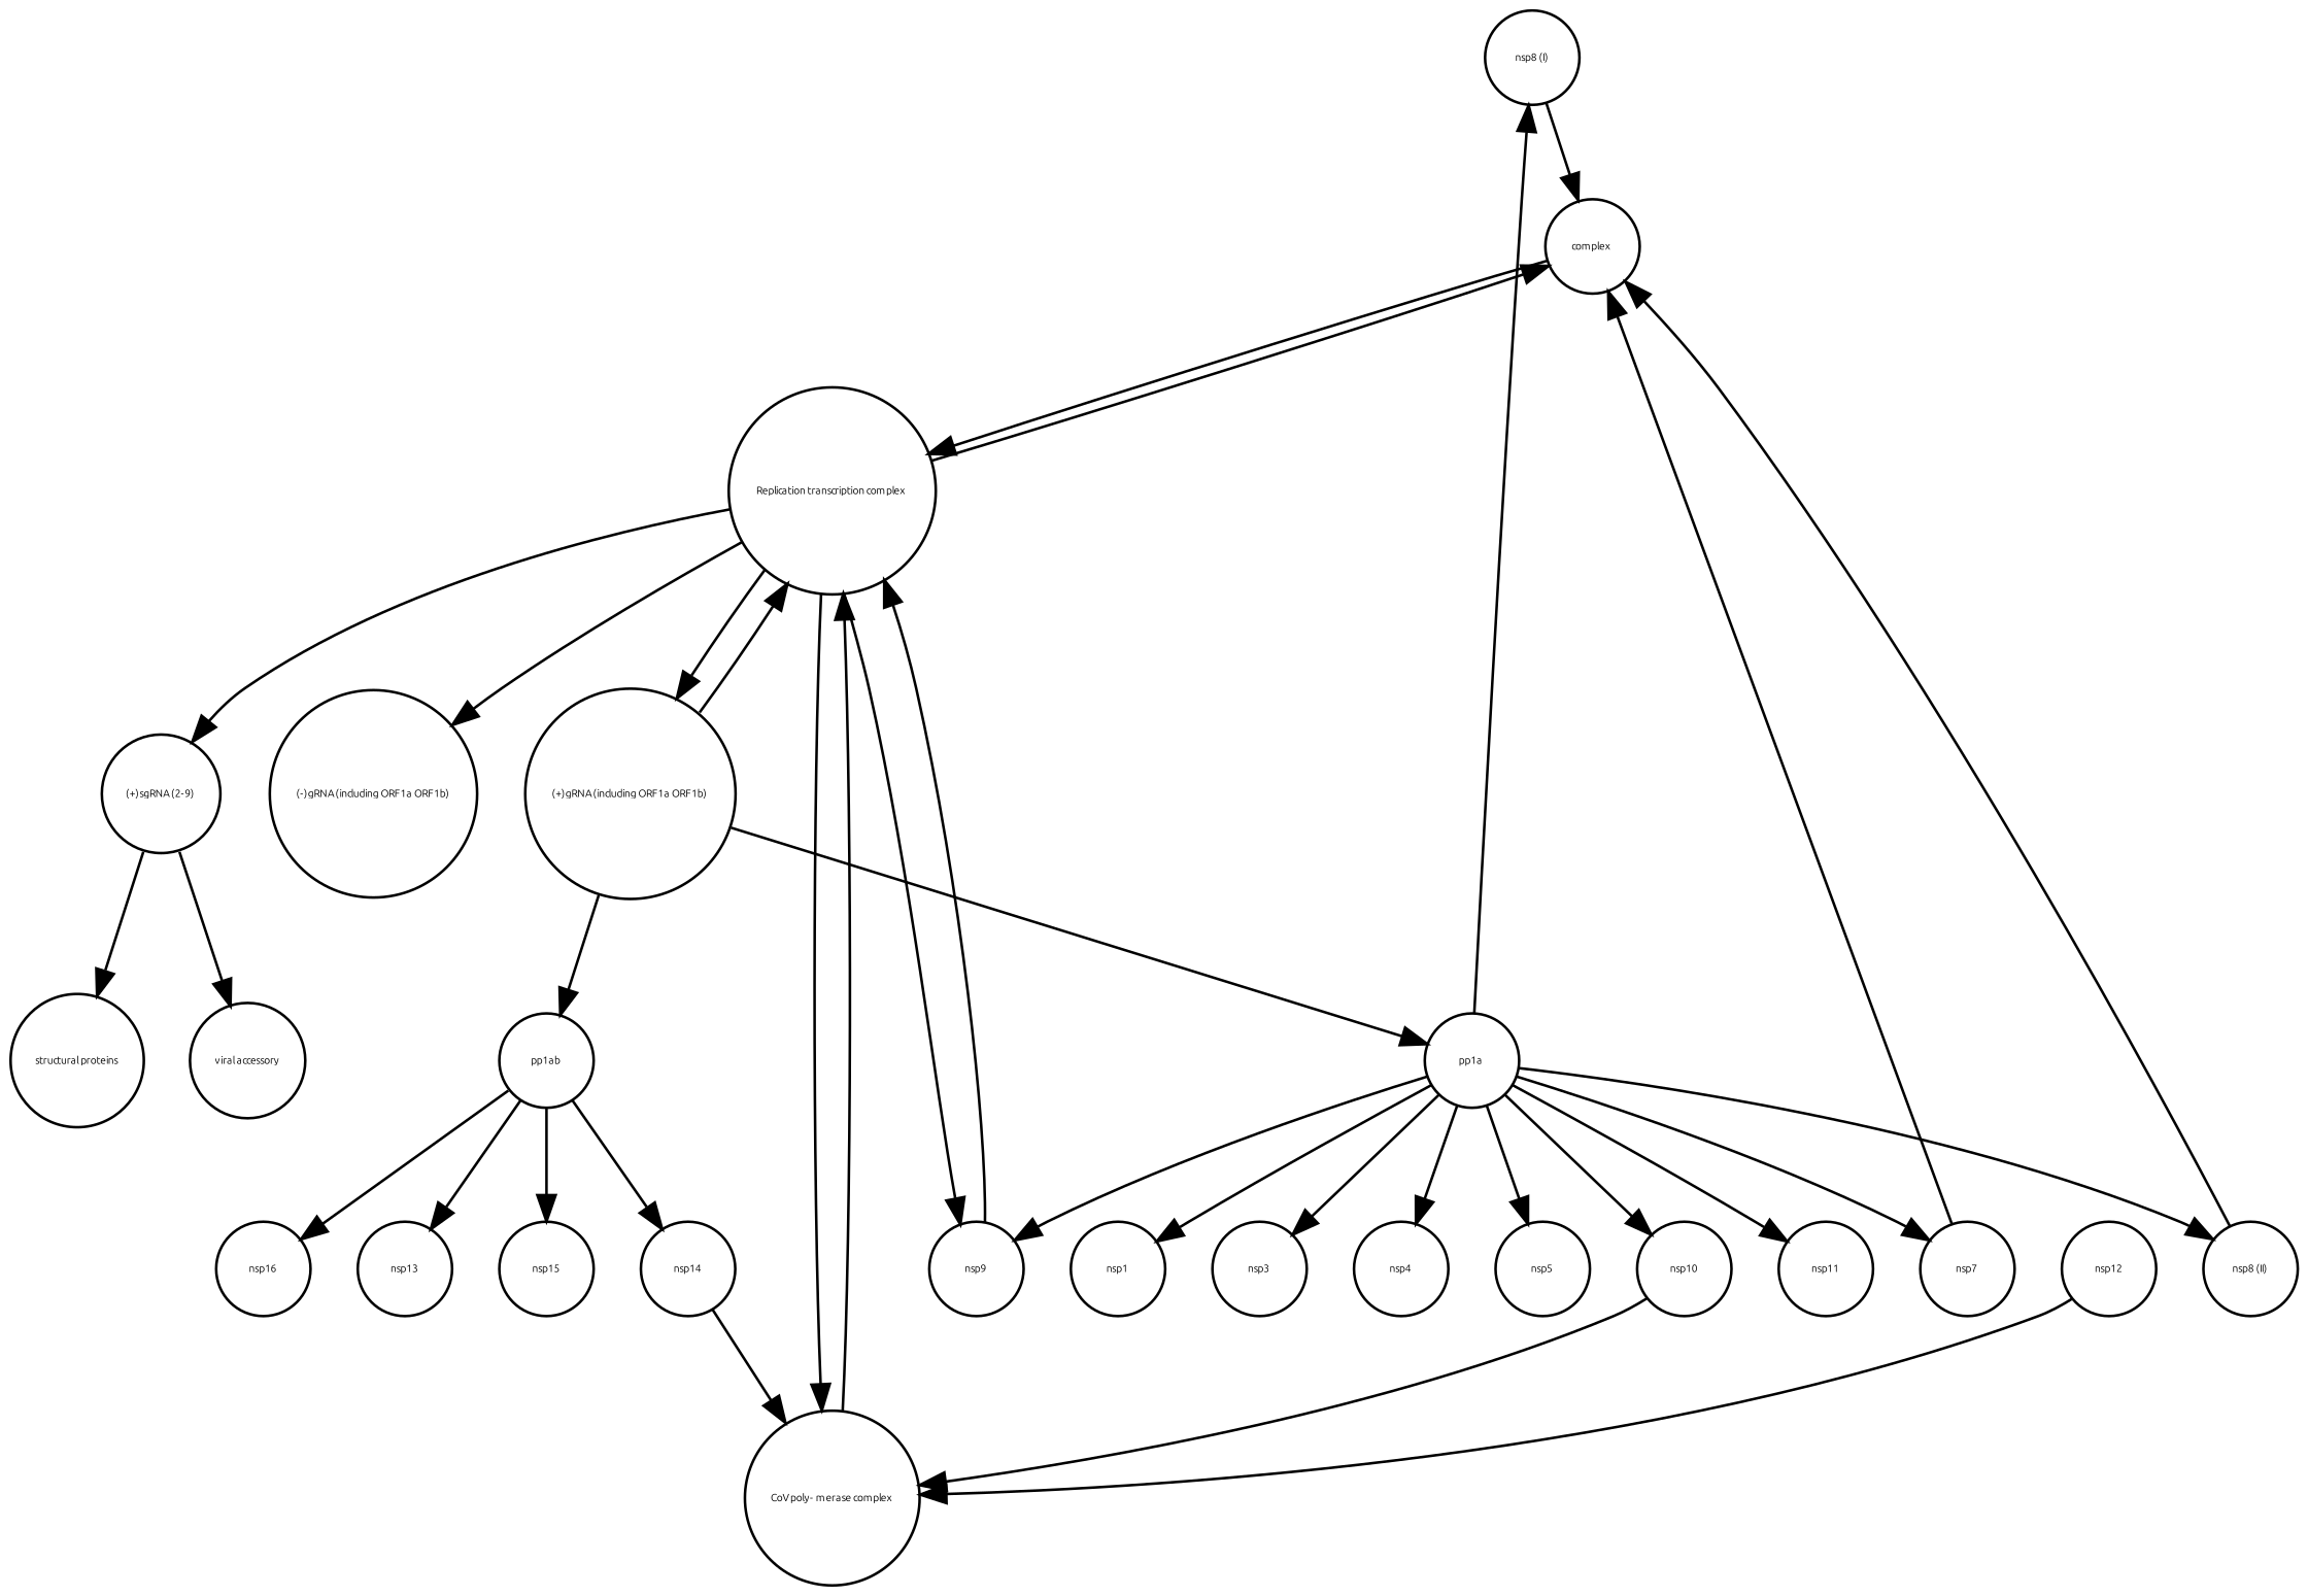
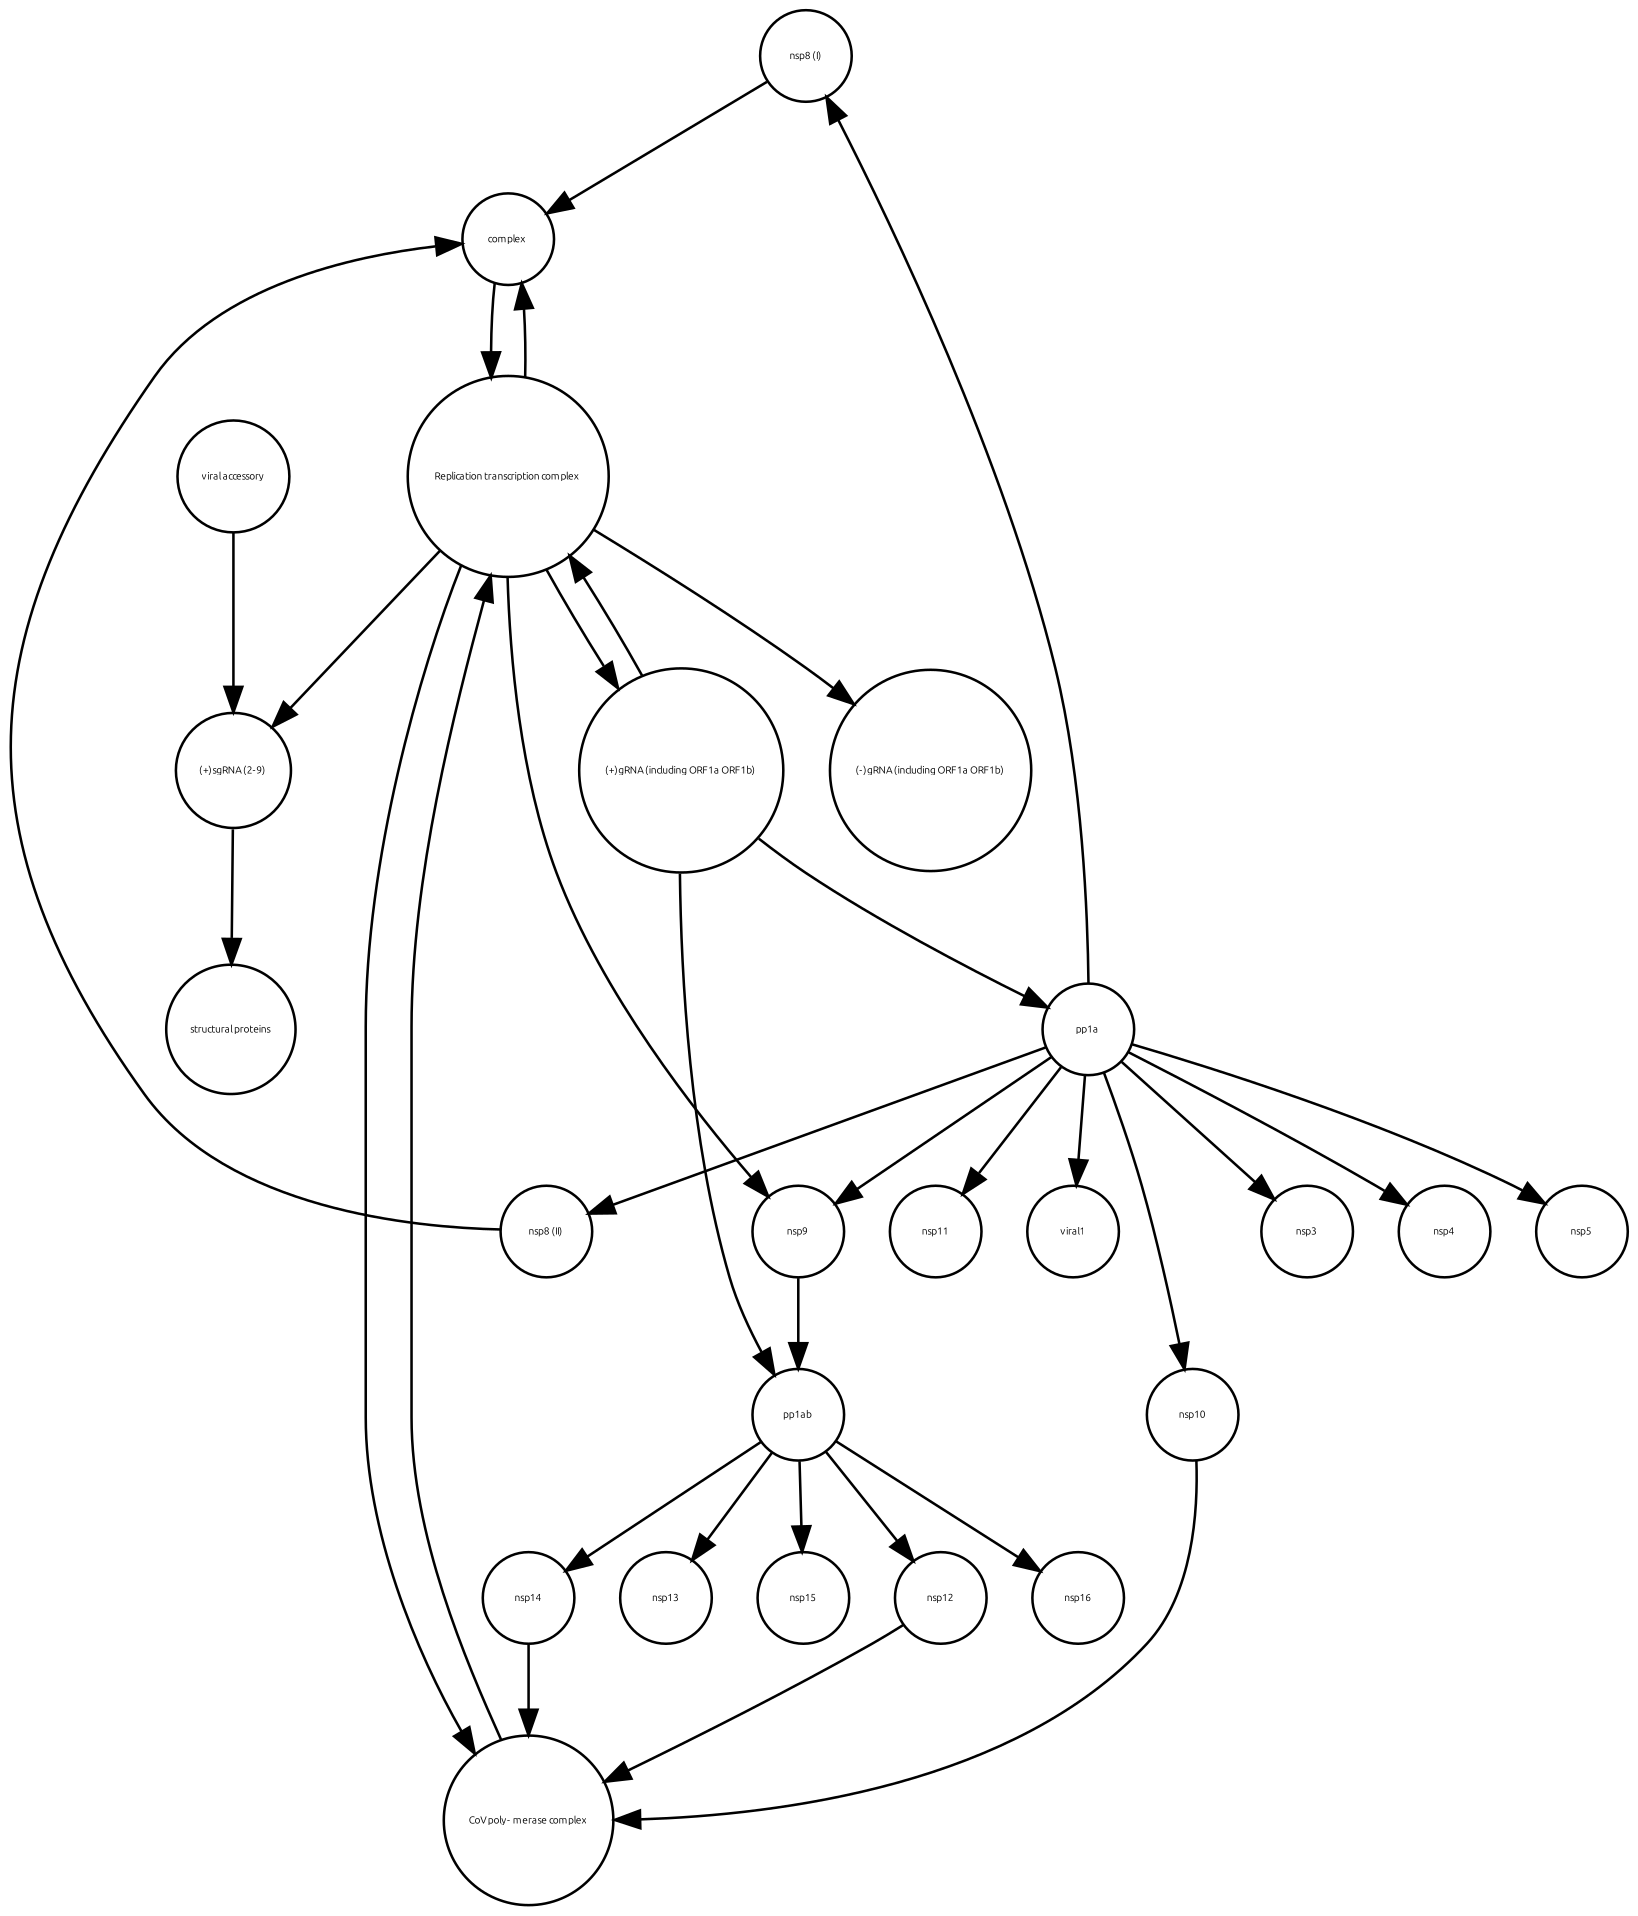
  strict digraph {
    fontname=Ubuntu
    node [bipartite=0 cls=macromolecule fontname=Ubuntu fontsize=4 shape=circle]
    edge [fontname=Ubuntu interaction_type=production]
    n1 [label="nsp8 (I)"]
    n2 [cls=complex label=complex]
    n3 [cls=complex label="Replication transcription complex "]
    n4 [cls="nucleic acid feature" label="(-)gRNA (including ORF1a ORF1b)"]
    n5 [cls="nucleic acid feature" label="(+)sgRNA (2-9)"]
    n6 [label="structural proteins"]
    n7 [label="viral accessory"]
    n8 [cls="nucleic acid feature" label="(+)gRNA (including ORF1a ORF1b)"]
    n9 [cls=complex label="CoV poly- merase complex"]
    n10 [label=nsp9]
    n11 [label=nsp4]
    n12 [label=nsp5]
    n13 [label=pp1a]
    n14 [label=pp1ab]
-   n15 [label=nsp7]
    n16 [label=nsp11]
    n17 [label=nsp16]
-   n18 [label=nsp1]
+   n18 [label=viral1]
    n19 [label=nsp3]
    n20 [label="nsp8 (II)"]
    n21 [label=nsp10]
    n22 [label=nsp12]
    n23 [label=nsp13]
    n24 [label=nsp15]
    n25 [label=nsp14]
    n1 -> n2
    n2 -> n3
    n3 -> n2
    n3 -> n4
    n3 -> n5 [interaction_type="necessary stimulation"]
    n3 -> n8
    n3 -> n9
    n3 -> n10
    n5 -> n6 [interaction_type="necessary stimulation"]
-   n5 -> n7 [interaction_type="necessary stimulation"]
+   n7 -> n5 [interaction_type="necessary stimulation"]
    n8 -> n3
    n8 -> n13 [interaction_type="necessary stimulation"]
    n8 -> n14 [interaction_type="necessary stimulation"]
    n9 -> n3
-   n10 -> n3
+   n10 -> n14
    n13 -> n1
    n13 -> n10
    n13 -> n11
    n13 -> n12
-   n13 -> n15
    n13 -> n16
    n13 -> n18
    n13 -> n19
    n13 -> n20
    n13 -> n21
    n14 -> n17
+   n14 -> n22
    n14 -> n23
    n14 -> n24
    n14 -> n25
-   n15 -> n2
    n20 -> n2
    n21 -> n9
    n22 -> n9
    n25 -> n9
  }
